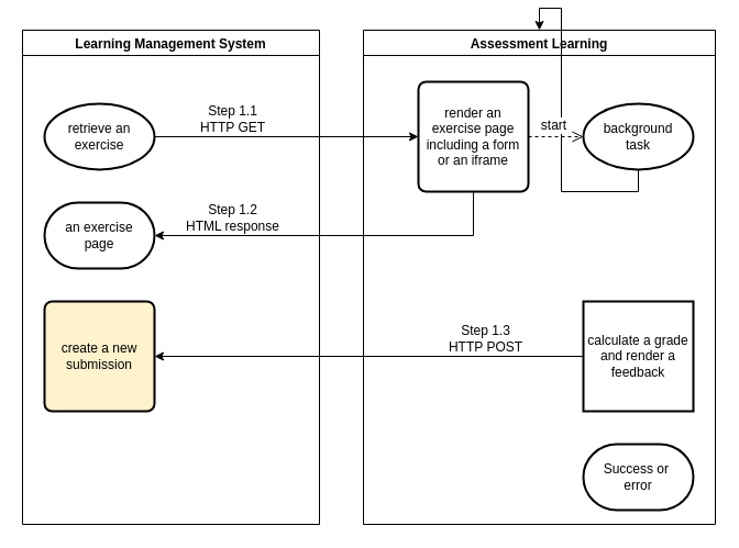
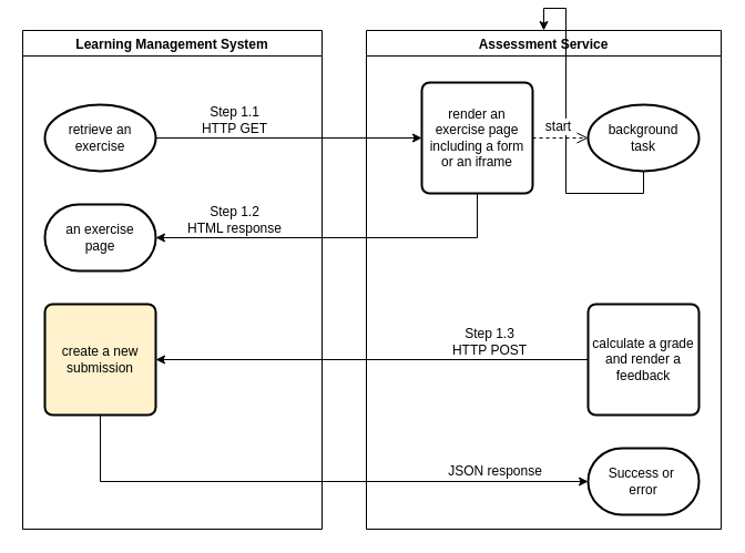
  <mxCell id="0" />
  <mxCell id="1" parent="0" />
  <mxCell id="2" value="Learning Management System" style="swimlane;" vertex="1" parent="1"><mxGeometry x="20" y="20" width="270" height="450" as="geometry" /></mxCell>
- <mxCell id="3" value="Assessment Learning" style="swimlane;" vertex="1" parent="1"><mxGeometry x="330" y="20" width="320" height="450" as="geometry"><mxRectangle x="320" y="10" width="150" height="23" as="alternateBounds" /></mxGeometry></mxCell>
+ <mxCell id="3" value="Assessment Service" style="swimlane;" vertex="1" parent="1"><mxGeometry x="330" y="20" width="320" height="450" as="geometry"><mxRectangle x="320" y="10" width="150" height="23" as="alternateBounds" /></mxGeometry></mxCell>
  <mxCell id="4" style="edgeStyle=orthogonalEdgeStyle;rounded=0;orthogonalLoop=1;jettySize=auto;html=1;exitX=1;exitY=0.5;exitDx=0;exitDy=0;exitPerimeter=0;entryX=0;entryY=0.5;entryDx=0;entryDy=0;shadow=0;" parent="1" source="6" target="18" edge="1"><mxGeometry relative="1" as="geometry" /></mxCell>
  <mxCell id="5" value="Step 1.1&lt;br&gt;HTTP GET" style="text;html=1;align=center;verticalAlign=middle;resizable=0;points=[];labelBackgroundColor=#ffffff;" parent="4" vertex="1" connectable="0"><mxGeometry x="-0.412" y="-4" relative="1" as="geometry"><mxPoint x="-1" y="-21" as="offset" /></mxGeometry></mxCell>
  <mxCell id="6" value="retrieve&amp;nbsp;an exercise" style="strokeWidth=2;html=1;shape=mxgraph.flowchart.start_1;whiteSpace=wrap;" parent="1" vertex="1"><mxGeometry x="40" y="87" width="100" height="60" as="geometry" /></mxCell>
  <mxCell id="7" value="an exercise&lt;br&gt;page" style="strokeWidth=2;html=1;shape=mxgraph.flowchart.terminator;whiteSpace=wrap;" parent="1" vertex="1"><mxGeometry x="40" y="177" width="100" height="60" as="geometry" /></mxCell>
  <mxCell id="8" style="edgeStyle=orthogonalEdgeStyle;rounded=0;orthogonalLoop=1;jettySize=auto;html=1;exitX=0.5;exitY=1;exitDx=0;exitDy=0;exitPerimeter=0;shadow=0;" parent="1" source="9" target="3" edge="1"><mxGeometry relative="1" as="geometry" /></mxCell>
  <mxCell id="9" value="background&lt;br&gt;task" style="strokeWidth=2;html=1;shape=mxgraph.flowchart.start_1;whiteSpace=wrap;" parent="1" vertex="1"><mxGeometry x="530" y="87" width="100" height="60" as="geometry" /></mxCell>
+ <mxCell id="10" style="edgeStyle=orthogonalEdgeStyle;rounded=0;orthogonalLoop=1;jettySize=auto;html=1;exitX=0.5;exitY=1;exitDx=0;exitDy=0;entryX=0;entryY=0.5;entryDx=0;entryDy=0;entryPerimeter=0;" edge="1" parent="1" source="12" target="21"><mxGeometry relative="1" as="geometry" /></mxCell>
+ <mxCell id="11" value="JSON response" style="text;html=1;align=center;verticalAlign=middle;resizable=0;points=[];labelBackgroundColor=#ffffff;" vertex="1" connectable="0" parent="10"><mxGeometry x="-0.135" y="-4" relative="1" as="geometry"><mxPoint x="199.45" y="-13.98" as="offset" /></mxGeometry></mxCell>
  <mxCell id="12" value="create a new submission" style="rounded=1;whiteSpace=wrap;html=1;absoluteArcSize=1;arcSize=14;strokeWidth=2;fillColor=#fff2cc;" parent="1" vertex="1"><mxGeometry x="40" y="267" width="100" height="100" as="geometry" /></mxCell>
  <mxCell id="13" style="edgeStyle=orthogonalEdgeStyle;rounded=0;orthogonalLoop=1;jettySize=auto;html=1;exitX=0;exitY=0.5;exitDx=0;exitDy=0;entryX=1;entryY=0.5;entryDx=0;entryDy=0;shadow=0;" parent="1" source="15" target="12" edge="1"><mxGeometry relative="1" as="geometry"><mxPoint x="460" y="357" as="sourcePoint" /></mxGeometry></mxCell>
  <mxCell id="14" value="Step 1.3&lt;br&gt;HTTP POST" style="text;html=1;align=center;verticalAlign=middle;resizable=0;points=[];labelBackgroundColor=#ffffff;" vertex="1" connectable="0" parent="13"><mxGeometry x="0.212" y="-2" relative="1" as="geometry"><mxPoint x="146" y="-15" as="offset" /></mxGeometry></mxCell>
- <mxCell id="15" value="calculate a grade and render a feedback" style="whiteSpace=wrap;html=1;absoluteArcSize=1;arcSize=14;strokeWidth=2;rounded=0;" parent="1" vertex="1"><mxGeometry x="530" y="267" width="100" height="100" as="geometry" /></mxCell>
+ <mxCell id="15" value="calculate a grade and render a feedback" style="rounded=1;whiteSpace=wrap;html=1;absoluteArcSize=1;arcSize=14;strokeWidth=2;" parent="1" vertex="1"><mxGeometry x="530" y="267" width="100" height="100" as="geometry" /></mxCell>
  <mxCell id="16" style="edgeStyle=orthogonalEdgeStyle;rounded=0;orthogonalLoop=1;jettySize=auto;html=1;exitX=0.5;exitY=1;exitDx=0;exitDy=0;entryX=1;entryY=0.5;entryDx=0;entryDy=0;entryPerimeter=0;shadow=0;" parent="1" source="18" target="7" edge="1"><mxGeometry relative="1" as="geometry" /></mxCell>
  <mxCell id="17" value="Step 1.2&lt;br&gt;HTML response" style="text;html=1;align=center;verticalAlign=middle;resizable=0;points=[];labelBackgroundColor=#ffffff;" parent="16" vertex="1" connectable="0"><mxGeometry x="0.269" y="-4" relative="1" as="geometry"><mxPoint x="-51" y="-13" as="offset" /></mxGeometry></mxCell>
  <mxCell id="18" value="render an exercise page including a form or an iframe" style="rounded=1;whiteSpace=wrap;html=1;absoluteArcSize=1;arcSize=14;strokeWidth=2;" parent="1" vertex="1"><mxGeometry x="380" y="67" width="100" height="100" as="geometry" /></mxCell>
  <mxCell id="19" value="" style="html=1;verticalAlign=bottom;endArrow=open;dashed=1;endSize=8;shadow=0;entryX=0;entryY=0.5;entryDx=0;entryDy=0;entryPerimeter=0;" parent="1" source="18" target="9" edge="1"><mxGeometry relative="1" as="geometry"><mxPoint x="190" y="427" as="sourcePoint" /><mxPoint x="110" y="427" as="targetPoint" /></mxGeometry></mxCell>
  <mxCell id="20" value="start" style="text;html=1;align=center;verticalAlign=middle;resizable=0;points=[];labelBackgroundColor=#ffffff;" vertex="1" connectable="0" parent="19"><mxGeometry x="-0.52" y="-2" relative="1" as="geometry"><mxPoint x="10" y="-13" as="offset" /></mxGeometry></mxCell>
  <mxCell id="21" value="Success or&amp;nbsp;&lt;br&gt;error" style="strokeWidth=2;html=1;shape=mxgraph.flowchart.terminator;whiteSpace=wrap;" vertex="1" parent="1"><mxGeometry x="530" y="397" width="100" height="60" as="geometry" /></mxCell>
